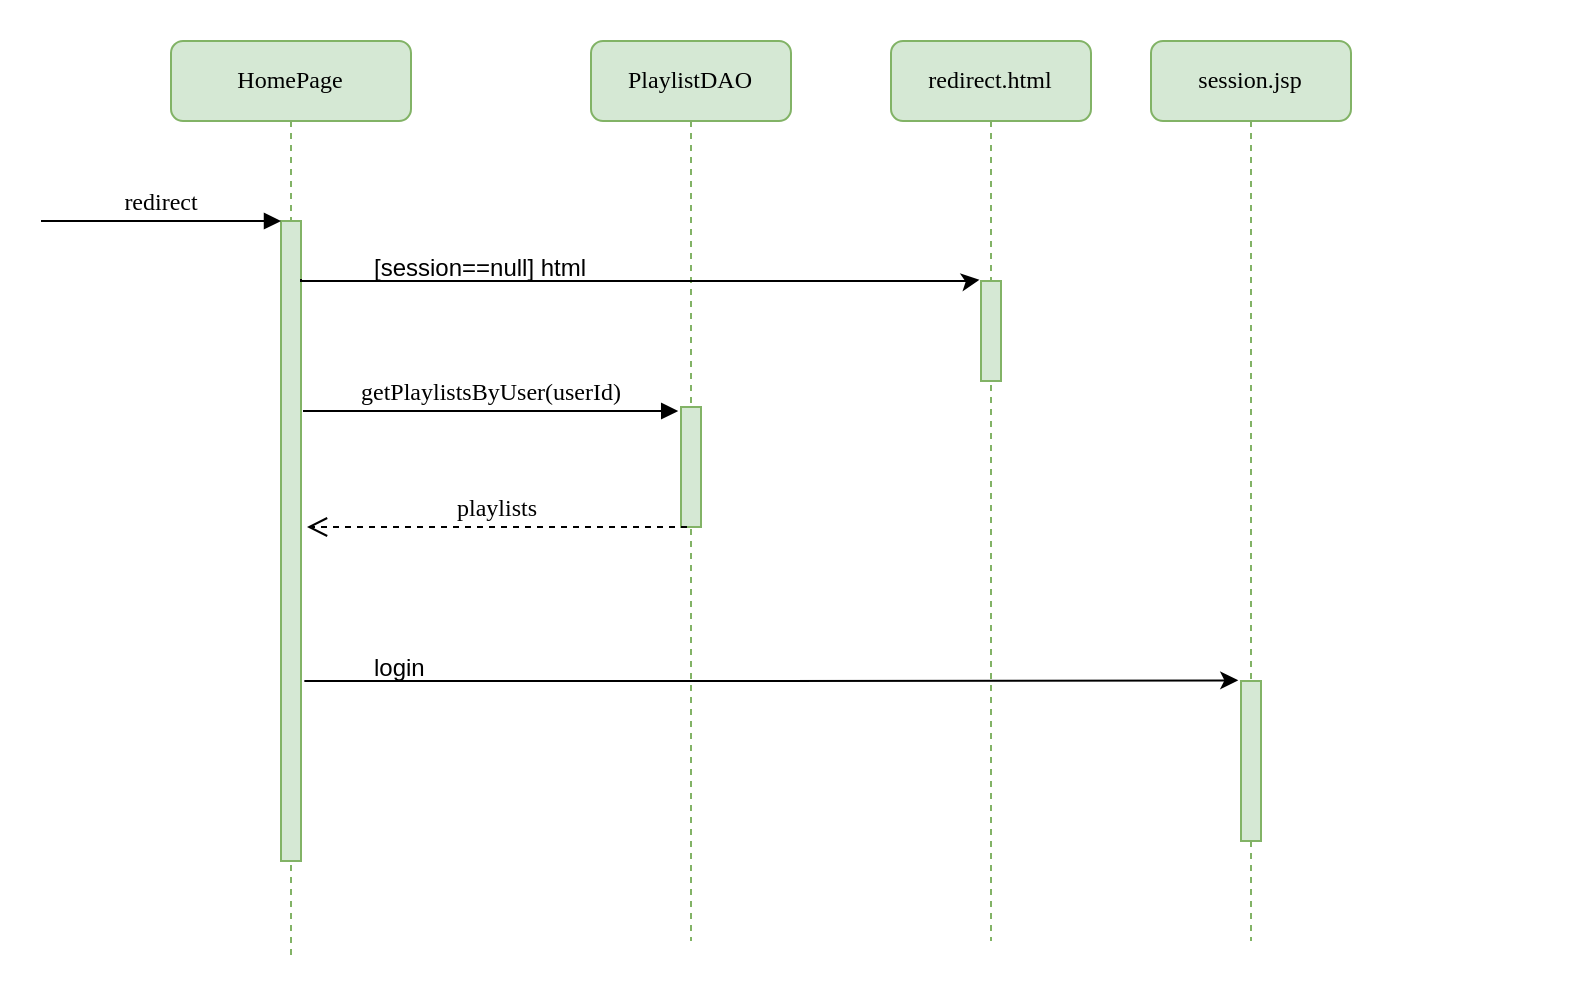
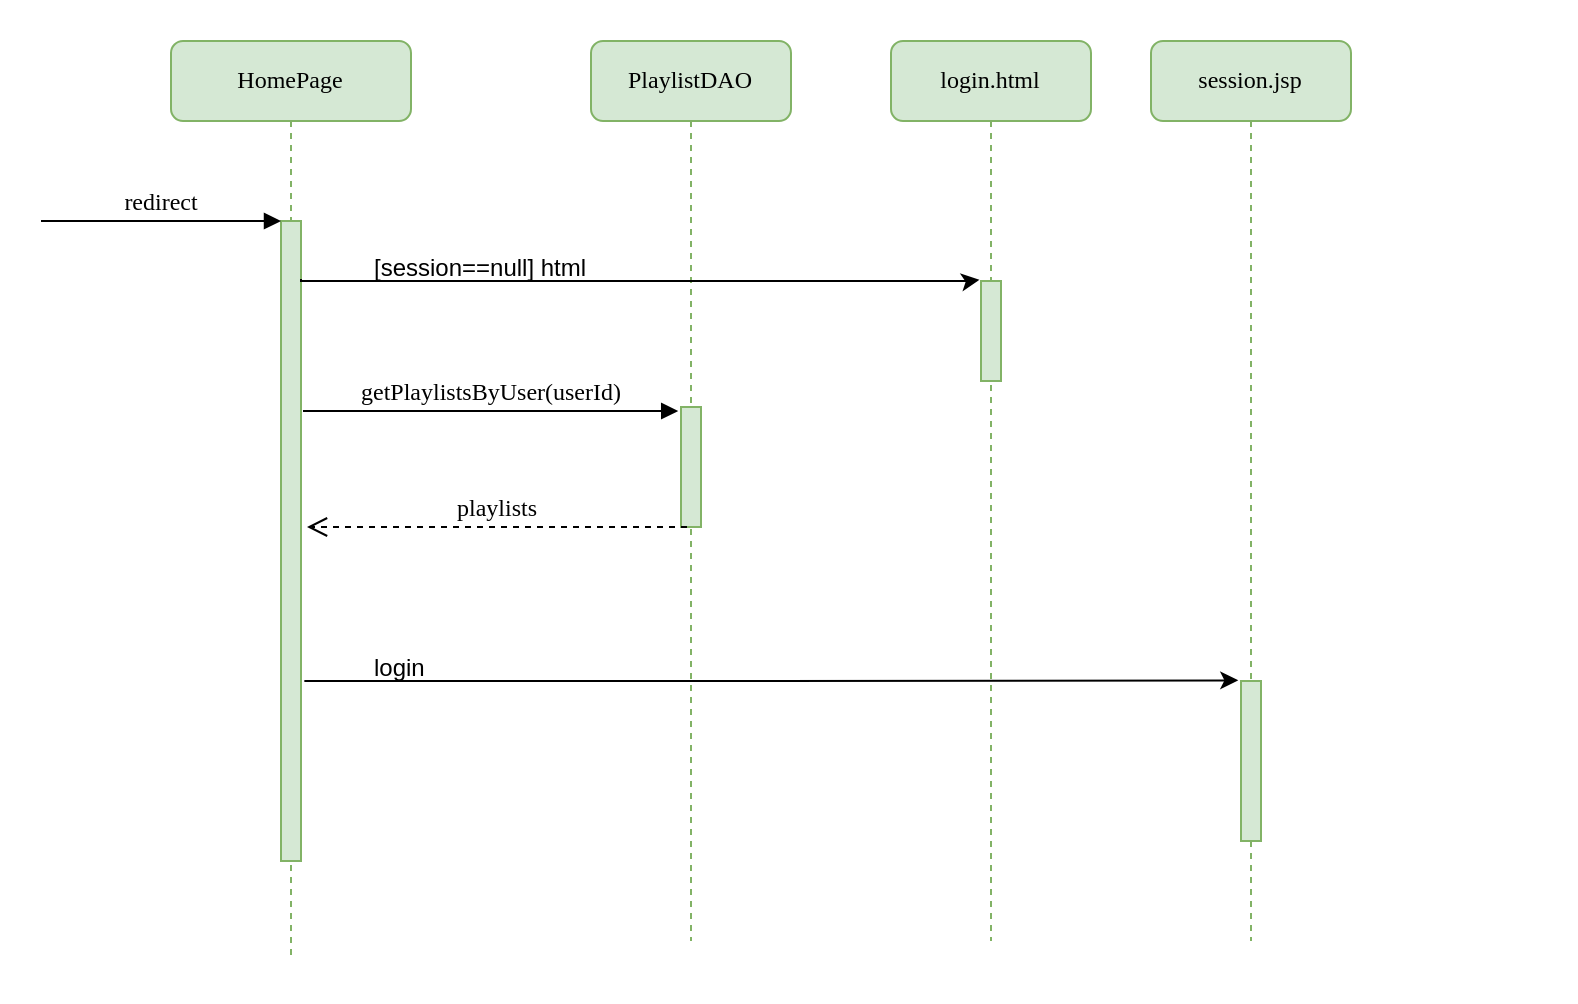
  <mxCell id="0" />
  <mxCell id="1" parent="0" />
  <mxCell id="2" value="HomePage" style="shape=umlLifeline;perimeter=lifelinePerimeter;whiteSpace=wrap;html=1;container=1;collapsible=0;recursiveResize=0;outlineConnect=0;rounded=1;shadow=0;comic=0;labelBackgroundColor=none;strokeWidth=1;fontFamily=Verdana;fontSize=12;align=center;fillColor=#d5e8d4;strokeColor=#82b366;" parent="1" vertex="1"><mxGeometry x="85" y="20" width="120" height="460" as="geometry" /></mxCell>
  <mxCell id="3" value="" style="html=1;points=[];perimeter=orthogonalPerimeter;rounded=0;shadow=0;comic=0;labelBackgroundColor=none;strokeWidth=1;fontFamily=Verdana;fontSize=12;align=center;fillColor=#d5e8d4;strokeColor=#82b366;" parent="2" vertex="1"><mxGeometry x="55" y="90" width="10" height="320" as="geometry" /></mxCell>
  <mxCell id="4" value="PlaylistDAO" style="shape=umlLifeline;perimeter=lifelinePerimeter;whiteSpace=wrap;html=1;container=1;collapsible=0;recursiveResize=0;outlineConnect=0;rounded=1;shadow=0;comic=0;labelBackgroundColor=none;strokeWidth=1;fontFamily=Verdana;fontSize=12;align=center;fillColor=#d5e8d4;strokeColor=#82b366;" parent="1" vertex="1"><mxGeometry x="295" y="20" width="100" height="450" as="geometry" /></mxCell>
- <mxCell id="5" value="redirect.html" style="shape=umlLifeline;perimeter=lifelinePerimeter;whiteSpace=wrap;html=1;container=1;collapsible=0;recursiveResize=0;outlineConnect=0;rounded=1;shadow=0;comic=0;labelBackgroundColor=none;strokeWidth=1;fontFamily=Verdana;fontSize=12;align=center;fillColor=#d5e8d4;strokeColor=#82b366;" parent="1" vertex="1"><mxGeometry x="445" y="20" width="100" height="450" as="geometry" /></mxCell>
+ <mxCell id="5" value="login.html" style="shape=umlLifeline;perimeter=lifelinePerimeter;whiteSpace=wrap;html=1;container=1;collapsible=0;recursiveResize=0;outlineConnect=0;rounded=1;shadow=0;comic=0;labelBackgroundColor=none;strokeWidth=1;fontFamily=Verdana;fontSize=12;align=center;fillColor=#d5e8d4;strokeColor=#82b366;" parent="1" vertex="1"><mxGeometry x="445" y="20" width="100" height="450" as="geometry" /></mxCell>
  <mxCell id="6" value="" style="html=1;points=[];perimeter=orthogonalPerimeter;rounded=0;shadow=0;comic=0;labelBackgroundColor=none;strokeWidth=1;fontFamily=Verdana;fontSize=12;align=center;fillColor=#d5e8d4;strokeColor=#82b366;" parent="5" vertex="1"><mxGeometry x="45" y="120" width="10" height="50" as="geometry" /></mxCell>
  <mxCell id="7" value="getPlaylistsByUser(userId)" style="html=1;verticalAlign=bottom;endArrow=block;labelBackgroundColor=none;fontFamily=Verdana;fontSize=12;edgeStyle=elbowEdgeStyle;elbow=vertical;entryX=-0.139;entryY=0.029;entryDx=0;entryDy=0;entryPerimeter=0;" parent="1" target="13" edge="1"><mxGeometry x="0.004" relative="1" as="geometry"><mxPoint x="151" y="205" as="sourcePoint" /><Array as="points"><mxPoint x="155" y="205" /></Array><mxPoint x="335" y="205" as="targetPoint" /><mxPoint as="offset" /></mxGeometry></mxCell>
  <mxCell id="8" value="redirect" style="html=1;verticalAlign=bottom;endArrow=block;entryX=0;entryY=0;labelBackgroundColor=none;fontFamily=Verdana;fontSize=12;edgeStyle=elbowEdgeStyle;elbow=vertical;" parent="1" target="3" edge="1"><mxGeometry relative="1" as="geometry"><mxPoint x="20" y="110" as="sourcePoint" /><Array as="points"><mxPoint x="75" y="110" /></Array></mxGeometry></mxCell>
  <mxCell id="9" value="session.jsp" style="shape=umlLifeline;perimeter=lifelinePerimeter;whiteSpace=wrap;html=1;container=1;collapsible=0;recursiveResize=0;outlineConnect=0;rounded=1;shadow=0;comic=0;labelBackgroundColor=none;strokeWidth=1;fontFamily=Verdana;fontSize=12;align=center;fillColor=#d5e8d4;strokeColor=#82b366;" parent="1" vertex="1"><mxGeometry x="575" y="20" width="100" height="450" as="geometry" /></mxCell>
  <mxCell id="10" value="" style="html=1;points=[];perimeter=orthogonalPerimeter;rounded=0;shadow=0;comic=0;labelBackgroundColor=none;strokeWidth=1;fontFamily=Verdana;fontSize=12;align=center;fillColor=#d5e8d4;strokeColor=#82b366;" parent="9" vertex="1"><mxGeometry x="45" y="320" width="10" height="80" as="geometry" /></mxCell>
  <mxCell id="11" style="edgeStyle=orthogonalEdgeStyle;rounded=0;orthogonalLoop=1;jettySize=auto;html=1;fontSize=11;entryX=-0.08;entryY=-0.012;entryDx=0;entryDy=0;entryPerimeter=0;" parent="1" target="6" edge="1"><mxGeometry relative="1" as="geometry"><mxPoint x="485" y="140" as="targetPoint" /><Array as="points"><mxPoint x="150" y="140" /><mxPoint x="485" y="140" /></Array><mxPoint x="150" y="139" as="sourcePoint" /></mxGeometry></mxCell>
  <mxCell id="12" value="[session==null] html" style="text;html=1;fontSize=12;" parent="1" vertex="1"><mxGeometry x="185" y="120" width="200" height="30" as="geometry" /></mxCell>
  <mxCell id="13" value="" style="html=1;points=[];perimeter=orthogonalPerimeter;rounded=0;shadow=0;comic=0;labelBackgroundColor=none;strokeWidth=1;fontFamily=Verdana;fontSize=12;align=center;fillColor=#d5e8d4;strokeColor=#82b366;" vertex="1" parent="1"><mxGeometry x="340" y="203" width="10" height="60" as="geometry" /></mxCell>
  <mxCell id="14" value="playlists" style="html=1;verticalAlign=bottom;endArrow=open;dashed=1;endSize=8;labelBackgroundColor=none;fontFamily=Verdana;fontSize=12;edgeStyle=elbowEdgeStyle;elbow=vertical;" edge="1" parent="1"><mxGeometry relative="1" as="geometry"><mxPoint x="153" y="263.33" as="targetPoint" /><Array as="points"><mxPoint x="736.67" y="263" /><mxPoint x="726.67" y="213" /><mxPoint x="736.67" y="203" /><mxPoint x="766.67" y="203" /></Array><mxPoint x="343" y="263" as="sourcePoint" /></mxGeometry></mxCell>
  <mxCell id="15" style="edgeStyle=orthogonalEdgeStyle;rounded=0;orthogonalLoop=1;jettySize=auto;html=1;fontSize=11;exitX=1.159;exitY=0.723;exitDx=0;exitDy=0;exitPerimeter=0;entryX=-0.135;entryY=-0.004;entryDx=0;entryDy=0;entryPerimeter=0;" edge="1" parent="1" target="10"><mxGeometry relative="1" as="geometry"><mxPoint x="615" y="340" as="targetPoint" /><Array as="points"><mxPoint x="387" y="340" /></Array><mxPoint x="151.667" y="340" as="sourcePoint" /></mxGeometry></mxCell>
  <mxCell id="16" value="login" style="text;html=1;fontSize=12;" vertex="1" parent="1"><mxGeometry x="185" y="320" width="200" height="30" as="geometry" /></mxCell>
